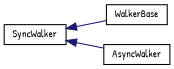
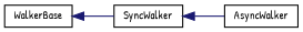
  digraph {
    fontname="Patrick Hand"
    rankdir=LR
    node [color=black fillcolor=white fontname="Patrick Hand" fontsize=10 shape=record style=filled]
    edge [color=midnightblue dir=back fontname="Patrick Hand" fontsize=10 labelfontname=Helvetica labelfontsize=10 style=solid]
    n1 [height=0.2 label=WalkerBase width=0.4]
    n2 [height=0.2 label=SyncWalker width=0.4]
    n3 [height=0.2 label=AsyncWalker width=0.4]
-   n2 -> n1
+   n1 -> n2
    n2 -> n3
  }
